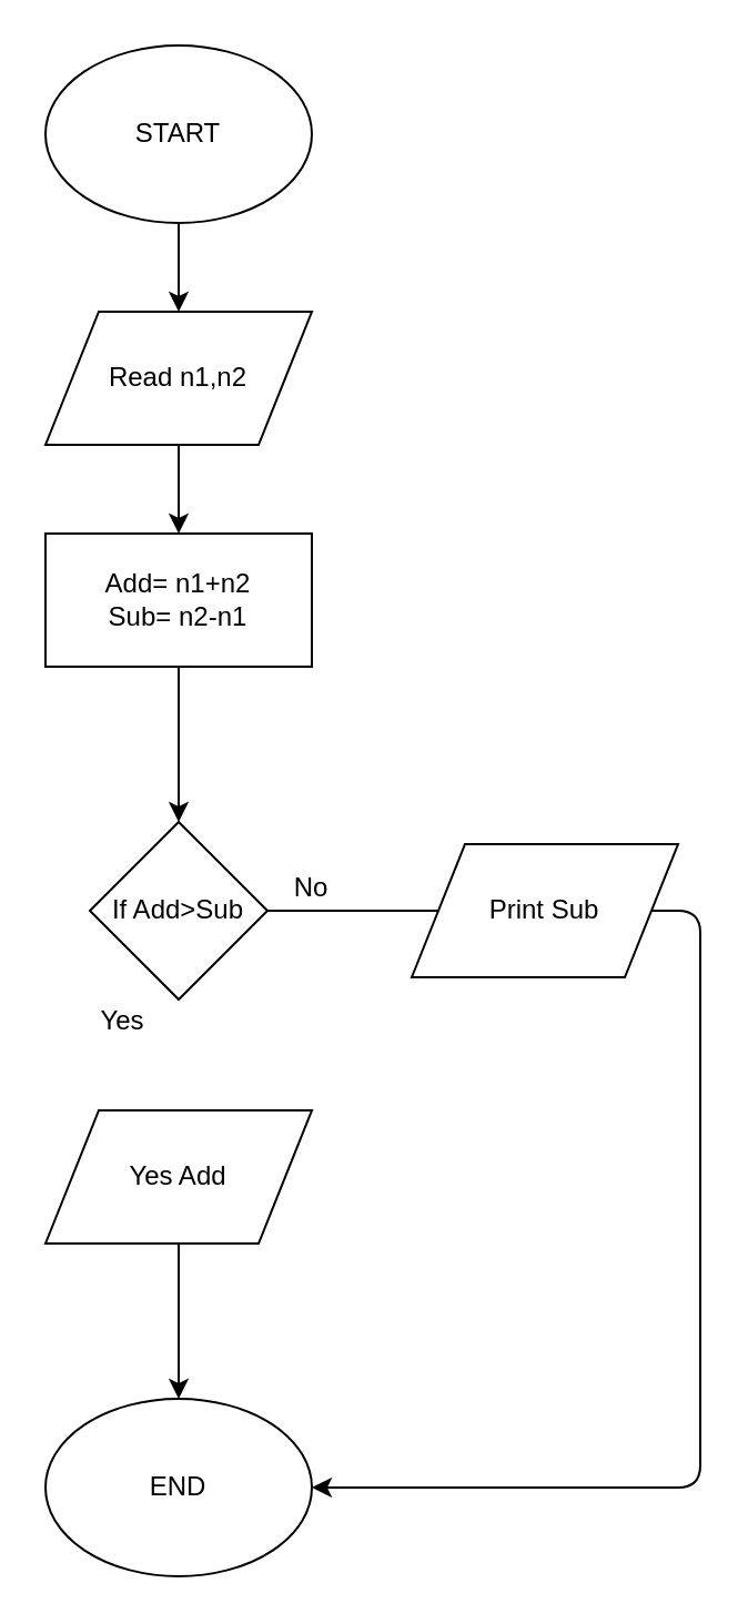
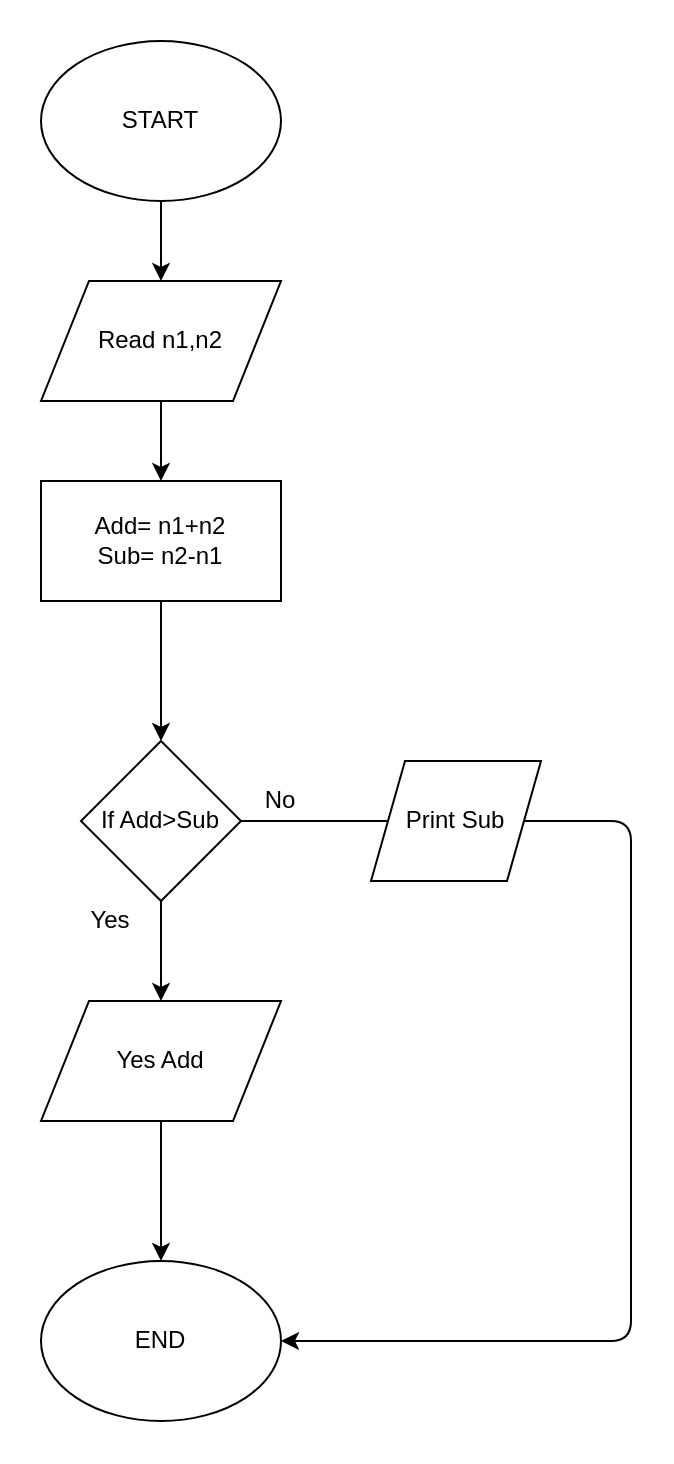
  <mxCell id="0" />
  <mxCell id="1" parent="0" />
  <mxCell id="2" value="START" style="ellipse;whiteSpace=wrap;html=1;" vertex="1" parent="1"><mxGeometry x="20" y="20" width="120" height="80" as="geometry" /></mxCell>
  <mxCell id="3" value="" style="endArrow=classic;html=1;exitX=0.5;exitY=1;exitDx=0;exitDy=0;" edge="1" parent="1" source="2"><mxGeometry width="50" height="50" relative="1" as="geometry"><mxPoint x="25" y="170" as="sourcePoint" /><mxPoint x="80" y="140" as="targetPoint" /></mxGeometry></mxCell>
  <mxCell id="4" value="Read n1,n2" style="shape=parallelogram;perimeter=parallelogramPerimeter;whiteSpace=wrap;html=1;" vertex="1" parent="1"><mxGeometry x="20" y="140" width="120" height="60" as="geometry" /></mxCell>
  <mxCell id="5" value="" style="endArrow=classic;html=1;exitX=0.5;exitY=1;exitDx=0;exitDy=0;" edge="1" parent="1" source="4"><mxGeometry width="50" height="50" relative="1" as="geometry"><mxPoint x="25" y="270" as="sourcePoint" /><mxPoint x="80" y="240" as="targetPoint" /></mxGeometry></mxCell>
  <mxCell id="6" value="Add= n1+n2&lt;br&gt;Sub= n2-n1" style="rounded=0;whiteSpace=wrap;html=1;" vertex="1" parent="1"><mxGeometry x="20" y="240" width="120" height="60" as="geometry" /></mxCell>
  <mxCell id="7" value="" style="endArrow=classic;html=1;exitX=0.5;exitY=1;exitDx=0;exitDy=0;" edge="1" parent="1" source="6" target="8"><mxGeometry width="50" height="50" relative="1" as="geometry"><mxPoint x="25" y="370" as="sourcePoint" /><mxPoint x="80" y="340" as="targetPoint" /></mxGeometry></mxCell>
  <mxCell id="8" value="If Add&amp;gt;Sub" style="rhombus;whiteSpace=wrap;html=1;" vertex="1" parent="1"><mxGeometry x="40" y="370" width="80" height="80" as="geometry" /></mxCell>
+ <mxCell id="9" value="" style="endArrow=classic;html=1;exitX=0.5;exitY=1;exitDx=0;exitDy=0;" edge="1" parent="1" source="8" target="10"><mxGeometry width="50" height="50" relative="1" as="geometry"><mxPoint x="25" y="520" as="sourcePoint" /><mxPoint x="80" y="500" as="targetPoint" /></mxGeometry></mxCell>
  <mxCell id="10" value="Yes Add" style="shape=parallelogram;perimeter=parallelogramPerimeter;whiteSpace=wrap;html=1;" vertex="1" parent="1"><mxGeometry x="20" y="500" width="120" height="60" as="geometry" /></mxCell>
  <mxCell id="11" value="" style="endArrow=none;html=1;exitX=1;exitY=0.5;exitDx=0;exitDy=0;" edge="1" parent="1" source="8" target="12"><mxGeometry width="50" height="50" relative="1" as="geometry"><mxPoint x="155" y="430" as="sourcePoint" /><mxPoint x="185" y="410" as="targetPoint" /></mxGeometry></mxCell>
- <mxCell id="12" value="Print Sub" style="shape=parallelogram;perimeter=parallelogramPerimeter;whiteSpace=wrap;html=1;" vertex="1" parent="1"><mxGeometry x="185" y="380" width="120" height="60" as="geometry" /></mxCell>
+ <mxCell id="12" value="Print Sub" style="shape=parallelogram;perimeter=parallelogramPerimeter;whiteSpace=wrap;html=1;" vertex="1" parent="1"><mxGeometry x="185" y="380" width="85" height="60" as="geometry" /></mxCell>
  <mxCell id="13" value="Yes" style="text;html=1;strokeColor=none;fillColor=none;align=center;verticalAlign=middle;whiteSpace=wrap;rounded=0;" vertex="1" parent="1"><mxGeometry x="35" y="450" width="40" height="20" as="geometry" /></mxCell>
  <mxCell id="14" value="No" style="text;html=1;strokeColor=none;fillColor=none;align=center;verticalAlign=middle;whiteSpace=wrap;rounded=0;" vertex="1" parent="1"><mxGeometry x="120" y="390" width="40" height="20" as="geometry" /></mxCell>
  <mxCell id="15" value="" style="endArrow=classic;html=1;exitX=0.5;exitY=1;exitDx=0;exitDy=0;" edge="1" parent="1" source="10"><mxGeometry width="50" height="50" relative="1" as="geometry"><mxPoint x="55" y="610" as="sourcePoint" /><mxPoint x="80" y="630" as="targetPoint" /></mxGeometry></mxCell>
  <mxCell id="16" value="" style="endArrow=classic;html=1;exitX=1;exitY=0.5;exitDx=0;exitDy=0;entryX=1;entryY=0.5;entryDx=0;entryDy=0;" edge="1" parent="1" source="12" target="17"><mxGeometry width="50" height="50" relative="1" as="geometry"><mxPoint x="315" y="435" as="sourcePoint" /><mxPoint x="315" y="680" as="targetPoint" /><Array as="points"><mxPoint x="315" y="410" /><mxPoint x="315" y="670" /></Array></mxGeometry></mxCell>
  <mxCell id="17" value="END" style="ellipse;whiteSpace=wrap;html=1;" vertex="1" parent="1"><mxGeometry x="20" y="630" width="120" height="80" as="geometry" /></mxCell>
